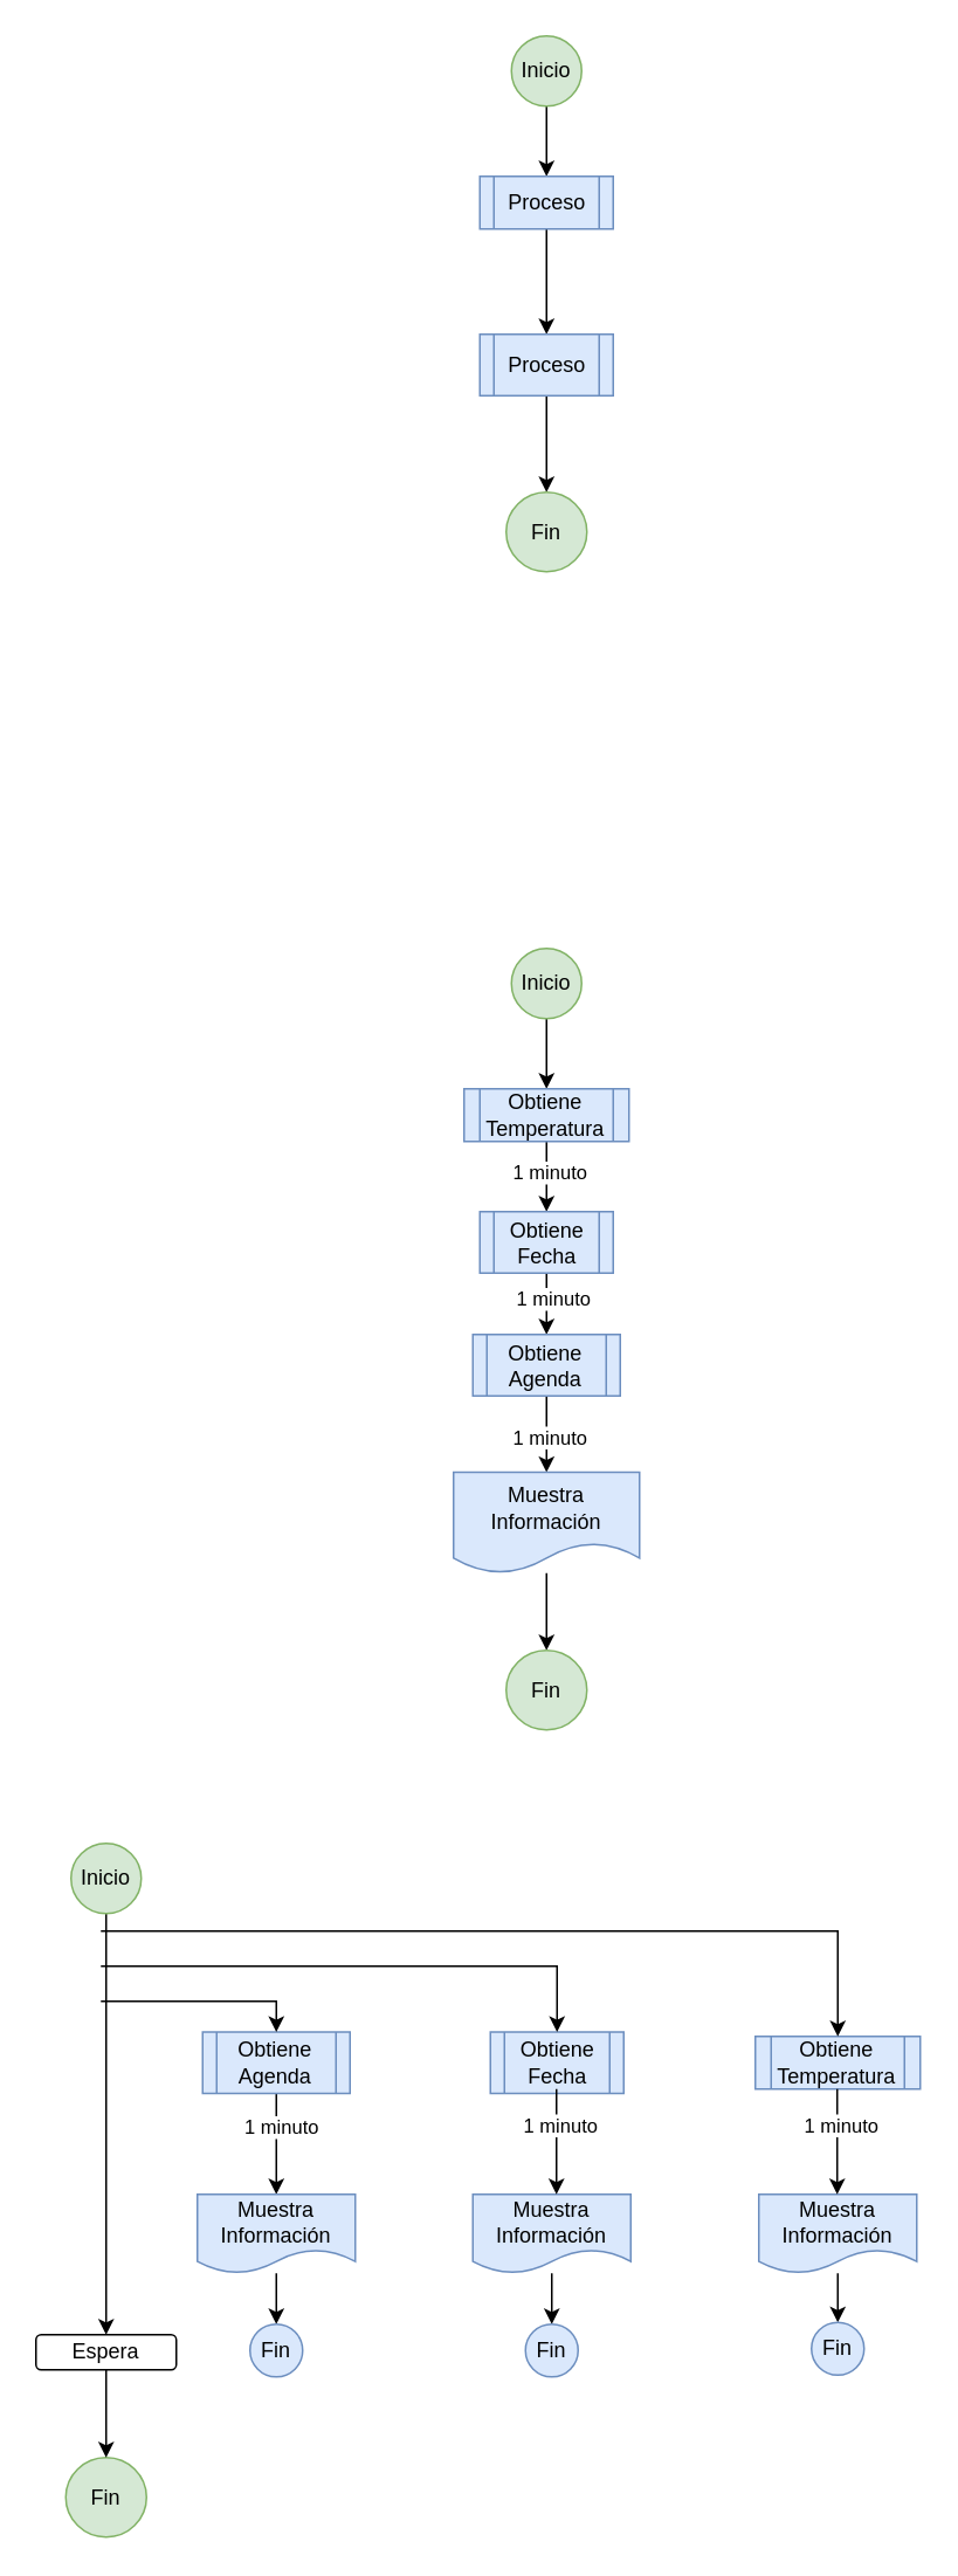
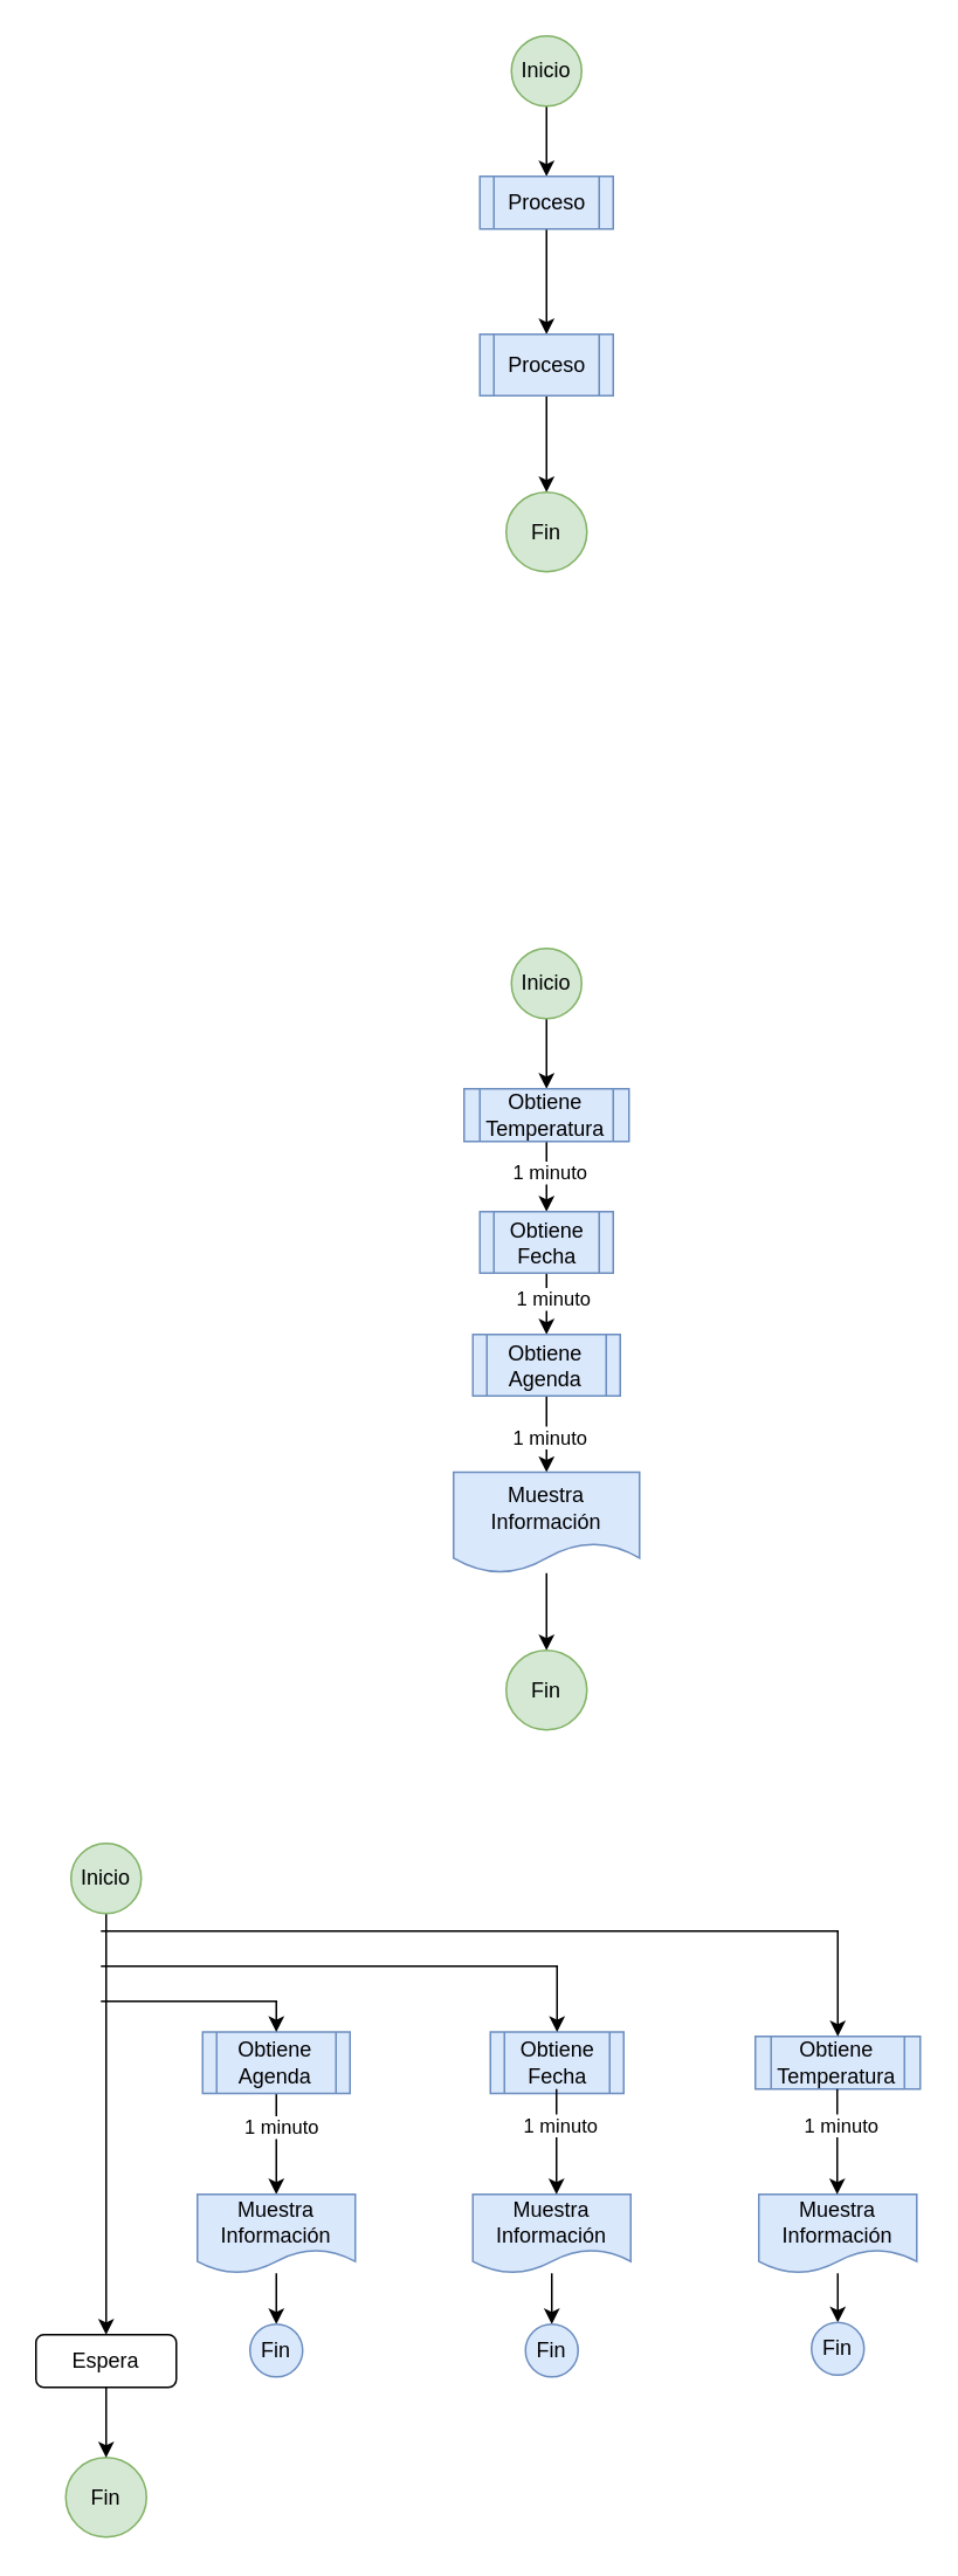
  <mxCell id="0" />
  <mxCell id="1" parent="0" />
  <mxCell id="2" value="" style="edgeStyle=orthogonalEdgeStyle;rounded=0;orthogonalLoop=1;jettySize=auto;html=1;" edge="1" parent="1" source="3" target="6"><mxGeometry relative="1" as="geometry" /></mxCell>
  <mxCell id="3" value="Inicio" style="ellipse;whiteSpace=wrap;html=1;aspect=fixed;fillColor=#d5e8d4;strokeColor=#82b366;" vertex="1" parent="1"><mxGeometry x="291" y="540" width="40" height="40" as="geometry" /></mxCell>
  <mxCell id="4" value="" style="edgeStyle=orthogonalEdgeStyle;rounded=0;orthogonalLoop=1;jettySize=auto;html=1;" edge="1" parent="1" source="6" target="9"><mxGeometry relative="1" as="geometry" /></mxCell>
  <mxCell id="5" value="1 minuto" style="edgeLabel;html=1;align=center;verticalAlign=middle;resizable=0;points=[];" vertex="1" connectable="0" parent="4"><mxGeometry x="-0.167" y="1" relative="1" as="geometry"><mxPoint as="offset" /></mxGeometry></mxCell>
  <mxCell id="6" value="Obtiene Temperatura" style="shape=process;whiteSpace=wrap;html=1;backgroundOutline=1;fillColor=#dae8fc;strokeColor=#6c8ebf;" vertex="1" parent="1"><mxGeometry x="264" y="620" width="94" height="30" as="geometry" /></mxCell>
  <mxCell id="7" value="" style="edgeStyle=orthogonalEdgeStyle;rounded=0;orthogonalLoop=1;jettySize=auto;html=1;" edge="1" parent="1" source="9" target="12"><mxGeometry relative="1" as="geometry" /></mxCell>
  <mxCell id="8" value="1 minuto" style="edgeLabel;html=1;align=center;verticalAlign=middle;resizable=0;points=[];" vertex="1" connectable="0" parent="7"><mxGeometry x="-0.393" y="3" relative="1" as="geometry"><mxPoint as="offset" /></mxGeometry></mxCell>
  <mxCell id="9" value="Obtiene Fecha" style="shape=process;whiteSpace=wrap;html=1;backgroundOutline=1;fillColor=#dae8fc;strokeColor=#6c8ebf;" vertex="1" parent="1"><mxGeometry x="273" y="690" width="76" height="35" as="geometry" /></mxCell>
  <mxCell id="10" value="" style="edgeStyle=orthogonalEdgeStyle;rounded=0;orthogonalLoop=1;jettySize=auto;html=1;" edge="1" parent="1" source="12" target="14"><mxGeometry relative="1" as="geometry" /></mxCell>
  <mxCell id="11" value="1 minuto" style="edgeLabel;html=1;align=center;verticalAlign=middle;resizable=0;points=[];" vertex="1" connectable="0" parent="10"><mxGeometry x="0.058" y="1" relative="1" as="geometry"><mxPoint as="offset" /></mxGeometry></mxCell>
  <mxCell id="12" value="Obtiene Agenda" style="shape=process;whiteSpace=wrap;html=1;backgroundOutline=1;fillColor=#dae8fc;strokeColor=#6c8ebf;" vertex="1" parent="1"><mxGeometry x="269" y="760" width="84" height="35" as="geometry" /></mxCell>
  <mxCell id="13" value="" style="edgeStyle=orthogonalEdgeStyle;rounded=0;orthogonalLoop=1;jettySize=auto;html=1;" edge="1" parent="1" source="14" target="15"><mxGeometry relative="1" as="geometry" /></mxCell>
  <mxCell id="14" value="Muestra Información" style="shape=document;whiteSpace=wrap;html=1;boundedLbl=1;fillColor=#dae8fc;strokeColor=#6c8ebf;" vertex="1" parent="1"><mxGeometry x="258" y="838.5" width="106" height="57.5" as="geometry" /></mxCell>
  <mxCell id="15" value="Fin" style="ellipse;whiteSpace=wrap;html=1;fillColor=#d5e8d4;strokeColor=#82b366;" vertex="1" parent="1"><mxGeometry x="288" y="940" width="46" height="45.25" as="geometry" /></mxCell>
  <mxCell id="16" value="" style="edgeStyle=orthogonalEdgeStyle;rounded=0;orthogonalLoop=1;jettySize=auto;html=1;" edge="1" parent="1" source="17" target="19"><mxGeometry relative="1" as="geometry" /></mxCell>
  <mxCell id="17" value="Inicio" style="ellipse;whiteSpace=wrap;html=1;aspect=fixed;fillColor=#d5e8d4;strokeColor=#82b366;" vertex="1" parent="1"><mxGeometry x="291" y="20" width="40" height="40" as="geometry" /></mxCell>
  <mxCell id="18" value="" style="edgeStyle=orthogonalEdgeStyle;rounded=0;orthogonalLoop=1;jettySize=auto;html=1;entryX=0.5;entryY=0;entryDx=0;entryDy=0;" edge="1" parent="1" source="19" target="21"><mxGeometry relative="1" as="geometry"><mxPoint x="311" y="170" as="targetPoint" /></mxGeometry></mxCell>
  <mxCell id="19" value="Proceso" style="shape=process;whiteSpace=wrap;html=1;backgroundOutline=1;fillColor=#dae8fc;strokeColor=#6c8ebf;" vertex="1" parent="1"><mxGeometry x="273" y="100" width="76" height="30" as="geometry" /></mxCell>
  <mxCell id="20" value="" style="edgeStyle=orthogonalEdgeStyle;rounded=0;orthogonalLoop=1;jettySize=auto;html=1;entryX=0.5;entryY=0;entryDx=0;entryDy=0;" edge="1" parent="1" source="21" target="22"><mxGeometry relative="1" as="geometry"><mxPoint x="311" y="300" as="targetPoint" /></mxGeometry></mxCell>
  <mxCell id="21" value="Proceso" style="shape=process;whiteSpace=wrap;html=1;backgroundOutline=1;fillColor=#dae8fc;strokeColor=#6c8ebf;" vertex="1" parent="1"><mxGeometry x="273" y="190" width="76" height="35" as="geometry" /></mxCell>
  <mxCell id="22" value="Fin" style="ellipse;whiteSpace=wrap;html=1;fillColor=#d5e8d4;strokeColor=#82b366;" vertex="1" parent="1"><mxGeometry x="288" y="280" width="46" height="45.25" as="geometry" /></mxCell>
  <mxCell id="23" value="" style="edgeStyle=orthogonalEdgeStyle;rounded=0;orthogonalLoop=1;jettySize=auto;html=1;entryX=0.5;entryY=0;entryDx=0;entryDy=0;" edge="1" parent="1" source="24" target="32"><mxGeometry relative="1" as="geometry" /></mxCell>
  <mxCell id="24" value="Inicio" style="ellipse;whiteSpace=wrap;html=1;aspect=fixed;fillColor=#d5e8d4;strokeColor=#82b366;" vertex="1" parent="1"><mxGeometry x="40" y="1050" width="40" height="40" as="geometry" /></mxCell>
  <mxCell id="25" value="" style="edgeStyle=orthogonalEdgeStyle;rounded=0;orthogonalLoop=1;jettySize=auto;html=1;exitX=0.5;exitY=1;exitDx=0;exitDy=0;" edge="1" parent="1" source="29" target="37"><mxGeometry relative="1" as="geometry"><mxPoint x="117" y="1220" as="sourcePoint" /></mxGeometry></mxCell>
  <mxCell id="26" value="&lt;div&gt;1 minuto&lt;/div&gt;" style="edgeLabel;html=1;align=center;verticalAlign=middle;resizable=0;points=[];" vertex="1" connectable="0" parent="25"><mxGeometry x="-0.344" y="2" relative="1" as="geometry"><mxPoint as="offset" /></mxGeometry></mxCell>
  <mxCell id="27" value="Obtiene Temperatura" style="shape=process;whiteSpace=wrap;html=1;backgroundOutline=1;fillColor=#dae8fc;strokeColor=#6c8ebf;" vertex="1" parent="1"><mxGeometry x="430" y="1160" width="94" height="30" as="geometry" /></mxCell>
  <mxCell id="28" value="Obtiene Fecha" style="shape=process;whiteSpace=wrap;html=1;backgroundOutline=1;fillColor=#dae8fc;strokeColor=#6c8ebf;" vertex="1" parent="1"><mxGeometry x="279" y="1157.5" width="76" height="35" as="geometry" /></mxCell>
  <mxCell id="29" value="Obtiene Agenda" style="shape=process;whiteSpace=wrap;html=1;backgroundOutline=1;fillColor=#dae8fc;strokeColor=#6c8ebf;" vertex="1" parent="1"><mxGeometry x="115" y="1157.5" width="84" height="35" as="geometry" /></mxCell>
  <mxCell id="30" value="Fin" style="ellipse;whiteSpace=wrap;html=1;fillColor=#d5e8d4;strokeColor=#82b366;" vertex="1" parent="1"><mxGeometry x="37" y="1400" width="46" height="45.25" as="geometry" /></mxCell>
  <mxCell id="31" style="edgeStyle=orthogonalEdgeStyle;rounded=0;orthogonalLoop=1;jettySize=auto;html=1;" edge="1" parent="1" source="32" target="30"><mxGeometry relative="1" as="geometry" /></mxCell>
- <mxCell id="32" value="Espera" style="rounded=1;whiteSpace=wrap;html=1;" vertex="1" parent="1"><mxGeometry x="20" y="1330" width="80" height="20" as="geometry" /></mxCell>
+ <mxCell id="32" value="Espera" style="rounded=1;whiteSpace=wrap;html=1;" vertex="1" parent="1"><mxGeometry x="20" y="1330" width="80" height="30" as="geometry" /></mxCell>
  <mxCell id="33" value="" style="endArrow=classic;html=1;rounded=0;entryX=0.5;entryY=0;entryDx=0;entryDy=0;" edge="1" parent="1" target="29"><mxGeometry width="50" height="50" relative="1" as="geometry"><mxPoint x="57" y="1140" as="sourcePoint" /><mxPoint x="130" y="1120" as="targetPoint" /><Array as="points"><mxPoint x="157" y="1140" /></Array></mxGeometry></mxCell>
  <mxCell id="34" value="" style="endArrow=classic;html=1;rounded=0;entryX=0.5;entryY=0;entryDx=0;entryDy=0;" edge="1" parent="1" target="28"><mxGeometry width="50" height="50" relative="1" as="geometry"><mxPoint x="57" y="1120" as="sourcePoint" /><mxPoint x="287" y="1160" as="targetPoint" /><Array as="points"><mxPoint x="317" y="1120" /></Array></mxGeometry></mxCell>
  <mxCell id="35" value="" style="endArrow=classic;html=1;rounded=0;entryX=0.5;entryY=0;entryDx=0;entryDy=0;" edge="1" parent="1" target="27"><mxGeometry width="50" height="50" relative="1" as="geometry"><mxPoint x="57" y="1100" as="sourcePoint" /><mxPoint x="317" y="1157.5" as="targetPoint" /><Array as="points"><mxPoint x="477" y="1100" /></Array></mxGeometry></mxCell>
  <mxCell id="36" value="" style="edgeStyle=orthogonalEdgeStyle;rounded=0;orthogonalLoop=1;jettySize=auto;html=1;" edge="1" parent="1" source="37" target="46"><mxGeometry relative="1" as="geometry" /></mxCell>
  <mxCell id="37" value="Muestra Información" style="shape=document;whiteSpace=wrap;html=1;boundedLbl=1;fillColor=#dae8fc;strokeColor=#6c8ebf;" vertex="1" parent="1"><mxGeometry x="112" y="1250" width="90" height="45" as="geometry" /></mxCell>
  <mxCell id="38" style="edgeStyle=orthogonalEdgeStyle;rounded=0;orthogonalLoop=1;jettySize=auto;html=1;entryX=0.5;entryY=0;entryDx=0;entryDy=0;" edge="1" parent="1" source="39" target="47"><mxGeometry relative="1" as="geometry" /></mxCell>
  <mxCell id="39" value="Muestra Información" style="shape=document;whiteSpace=wrap;html=1;boundedLbl=1;fillColor=#dae8fc;strokeColor=#6c8ebf;" vertex="1" parent="1"><mxGeometry x="269" y="1250" width="90" height="45" as="geometry" /></mxCell>
  <mxCell id="40" style="edgeStyle=orthogonalEdgeStyle;rounded=0;orthogonalLoop=1;jettySize=auto;html=1;entryX=0.5;entryY=0;entryDx=0;entryDy=0;" edge="1" parent="1" source="41" target="48"><mxGeometry relative="1" as="geometry" /></mxCell>
  <mxCell id="41" value="Muestra Información" style="shape=document;whiteSpace=wrap;html=1;boundedLbl=1;fillColor=#dae8fc;strokeColor=#6c8ebf;" vertex="1" parent="1"><mxGeometry x="432" y="1250" width="90" height="45" as="geometry" /></mxCell>
  <mxCell id="42" value="" style="edgeStyle=orthogonalEdgeStyle;rounded=0;orthogonalLoop=1;jettySize=auto;html=1;" edge="1" parent="1"><mxGeometry relative="1" as="geometry"><mxPoint x="316.67" y="1190" as="sourcePoint" /><mxPoint x="316.67" y="1250" as="targetPoint" /></mxGeometry></mxCell>
  <mxCell id="43" value="&lt;div&gt;1 minuto&lt;/div&gt;" style="edgeLabel;html=1;align=center;verticalAlign=middle;resizable=0;points=[];" vertex="1" connectable="0" parent="42"><mxGeometry x="-0.344" y="2" relative="1" as="geometry"><mxPoint as="offset" /></mxGeometry></mxCell>
  <mxCell id="44" value="" style="edgeStyle=orthogonalEdgeStyle;rounded=0;orthogonalLoop=1;jettySize=auto;html=1;" edge="1" parent="1"><mxGeometry relative="1" as="geometry"><mxPoint x="476.67" y="1190" as="sourcePoint" /><mxPoint x="476.67" y="1250" as="targetPoint" /></mxGeometry></mxCell>
  <mxCell id="45" value="&lt;div&gt;1 minuto&lt;/div&gt;" style="edgeLabel;html=1;align=center;verticalAlign=middle;resizable=0;points=[];" vertex="1" connectable="0" parent="44"><mxGeometry x="-0.344" y="2" relative="1" as="geometry"><mxPoint as="offset" /></mxGeometry></mxCell>
  <mxCell id="46" value="&lt;div&gt;Fin&lt;/div&gt;" style="ellipse;whiteSpace=wrap;html=1;fillColor=#dae8fc;strokeColor=#6c8ebf;" vertex="1" parent="1"><mxGeometry x="142" y="1324" width="30" height="30" as="geometry" /></mxCell>
  <mxCell id="47" value="&lt;div&gt;Fin&lt;/div&gt;" style="ellipse;whiteSpace=wrap;html=1;fillColor=#dae8fc;strokeColor=#6c8ebf;" vertex="1" parent="1"><mxGeometry x="299" y="1324" width="30" height="30" as="geometry" /></mxCell>
  <mxCell id="48" value="&lt;div&gt;Fin&lt;/div&gt;" style="ellipse;whiteSpace=wrap;html=1;fillColor=#dae8fc;strokeColor=#6c8ebf;" vertex="1" parent="1"><mxGeometry x="462" y="1323" width="30" height="30" as="geometry" /></mxCell>
